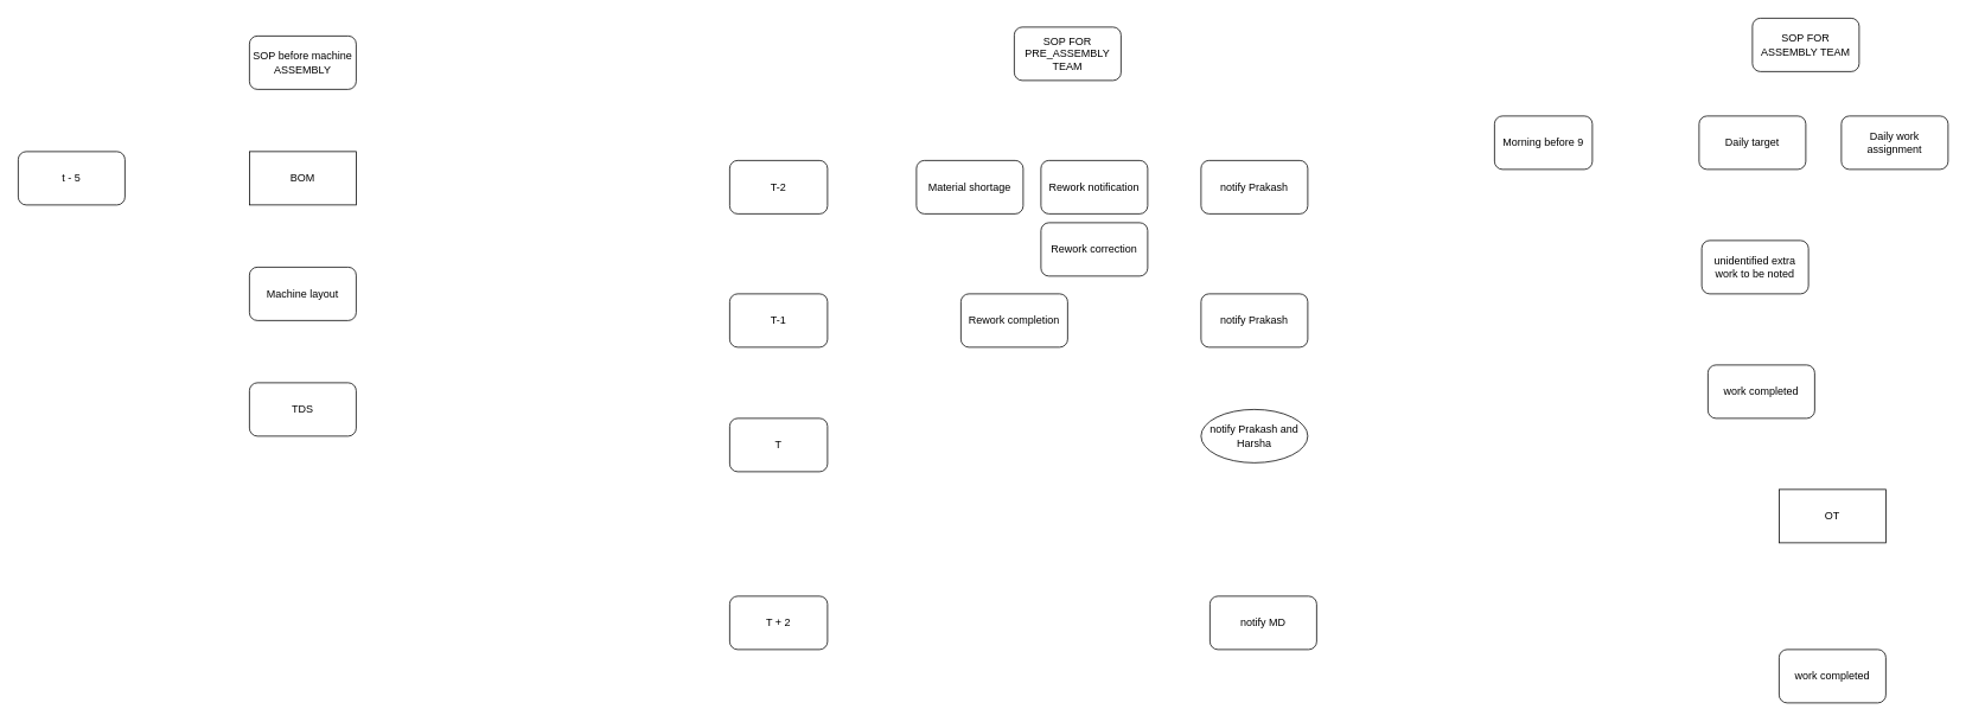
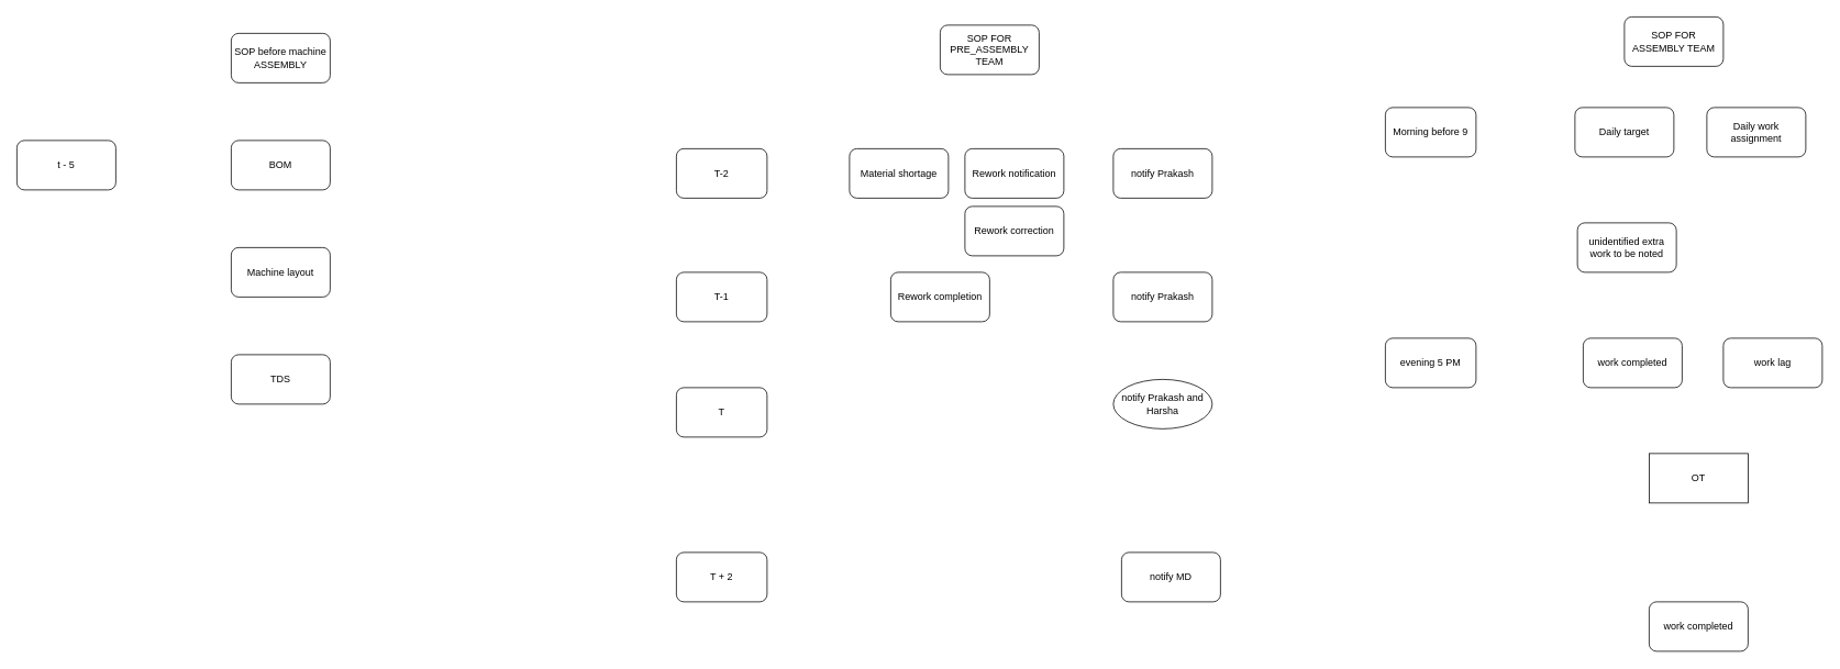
  <mxCell id="0" />
  <mxCell id="1" parent="0" />
  <mxCell id="2" value="Daily work assignment" style="rounded=1;whiteSpace=wrap;html=1;" vertex="1" parent="1"><mxGeometry x="2070" y="130" width="120" height="60" as="geometry" /></mxCell>
  <mxCell id="3" value="Daily target" style="rounded=1;whiteSpace=wrap;html=1;" vertex="1" parent="1"><mxGeometry x="1910" y="130" width="120" height="60" as="geometry" /></mxCell>
  <mxCell id="4" value="Rework notification" style="rounded=1;whiteSpace=wrap;html=1;" vertex="1" parent="1"><mxGeometry x="1170" y="180" width="120" height="60" as="geometry" /></mxCell>
  <mxCell id="5" value="Material shortage" style="rounded=1;whiteSpace=wrap;html=1;" vertex="1" parent="1"><mxGeometry x="1030" y="180" width="120" height="60" as="geometry" /></mxCell>
+ <mxCell id="6" value="work lag" style="rounded=1;whiteSpace=wrap;html=1;" vertex="1" parent="1"><mxGeometry x="2090" y="410" width="120" height="60" as="geometry" /></mxCell>
  <mxCell id="7" value="unidentified extra work to be noted" style="rounded=1;whiteSpace=wrap;html=1;" vertex="1" parent="1"><mxGeometry x="1913" y="270" width="120" height="60" as="geometry" /></mxCell>
  <mxCell id="8" value="work completed" style="rounded=1;whiteSpace=wrap;html=1;" vertex="1" parent="1"><mxGeometry x="1920" y="410" width="120" height="60" as="geometry" /></mxCell>
  <mxCell id="9" value="OT" style="whiteSpace=wrap;html=1;rounded=0;" vertex="1" parent="1"><mxGeometry x="2000" y="550" width="120" height="60" as="geometry" /></mxCell>
  <mxCell id="10" value="Morning before 9" style="rounded=1;whiteSpace=wrap;html=1;" vertex="1" parent="1"><mxGeometry x="1680" y="130" width="110" height="60" as="geometry" /></mxCell>
+ <mxCell id="11" value="evening 5 PM" style="rounded=1;whiteSpace=wrap;html=1;" vertex="1" parent="1"><mxGeometry x="1680" y="410" width="110" height="60" as="geometry" /></mxCell>
  <mxCell id="12" value="work completed" style="rounded=1;whiteSpace=wrap;html=1;" vertex="1" parent="1"><mxGeometry x="2000" y="730" width="120" height="60" as="geometry" /></mxCell>
  <mxCell id="13" value="SOP FOR ASSEMBLY TEAM" style="rounded=1;whiteSpace=wrap;html=1;" vertex="1" parent="1"><mxGeometry x="1970" y="20" width="120" height="60" as="geometry" /></mxCell>
  <mxCell id="14" value="SOP FOR PRE_ASSEMBLY TEAM" style="rounded=1;whiteSpace=wrap;html=1;" vertex="1" parent="1"><mxGeometry x="1140" y="30" width="120" height="60" as="geometry" /></mxCell>
  <mxCell id="15" value="T-2" style="rounded=1;whiteSpace=wrap;html=1;" vertex="1" parent="1"><mxGeometry x="820" y="180" width="110" height="60" as="geometry" /></mxCell>
  <mxCell id="16" value="T-1" style="rounded=1;whiteSpace=wrap;html=1;" vertex="1" parent="1"><mxGeometry x="820" y="330" width="110" height="60" as="geometry" /></mxCell>
  <mxCell id="17" value="notify Prakash" style="rounded=1;whiteSpace=wrap;html=1;" vertex="1" parent="1"><mxGeometry x="1350" y="180" width="120" height="60" as="geometry" /></mxCell>
  <mxCell id="18" value="notify Prakash" style="rounded=1;whiteSpace=wrap;html=1;" vertex="1" parent="1"><mxGeometry x="1350" y="330" width="120" height="60" as="geometry" /></mxCell>
  <mxCell id="19" value="notify Prakash and Harsha" style="ellipse;whiteSpace=wrap;html=1;" vertex="1" parent="1"><mxGeometry x="1350" y="460" width="120" height="60" as="geometry" /></mxCell>
  <mxCell id="20" value="T" style="rounded=1;whiteSpace=wrap;html=1;" vertex="1" parent="1"><mxGeometry x="820" y="470" width="110" height="60" as="geometry" /></mxCell>
  <mxCell id="21" value="T + 2" style="rounded=1;whiteSpace=wrap;html=1;" vertex="1" parent="1"><mxGeometry x="820" y="670" width="110" height="60" as="geometry" /></mxCell>
  <mxCell id="22" value="notify MD" style="rounded=1;whiteSpace=wrap;html=1;" vertex="1" parent="1"><mxGeometry x="1360" y="670" width="120" height="60" as="geometry" /></mxCell>
  <mxCell id="23" value="Rework correction" style="rounded=1;whiteSpace=wrap;html=1;" vertex="1" parent="1"><mxGeometry x="1170" y="250" width="120" height="60" as="geometry" /></mxCell>
  <mxCell id="24" value="Rework completion" style="rounded=1;whiteSpace=wrap;html=1;" vertex="1" parent="1"><mxGeometry x="1080" y="330" width="120" height="60" as="geometry" /></mxCell>
  <mxCell id="25" value="SOP before machine ASSEMBLY" style="rounded=1;whiteSpace=wrap;html=1;" vertex="1" parent="1"><mxGeometry x="280" y="40" width="120" height="60" as="geometry" /></mxCell>
- <mxCell id="26" value="BOM" style="whiteSpace=wrap;html=1;rounded=0;" vertex="1" parent="1"><mxGeometry x="280" y="170" width="120" height="60" as="geometry" /></mxCell>
+ <mxCell id="26" value="BOM" style="rounded=1;whiteSpace=wrap;html=1;" vertex="1" parent="1"><mxGeometry x="280" y="170" width="120" height="60" as="geometry" /></mxCell>
  <mxCell id="27" value="Machine layout" style="rounded=1;whiteSpace=wrap;html=1;" vertex="1" parent="1"><mxGeometry x="280" y="300" width="120" height="60" as="geometry" /></mxCell>
  <mxCell id="28" value="TDS" style="rounded=1;whiteSpace=wrap;html=1;" vertex="1" parent="1"><mxGeometry x="280" y="430" width="120" height="60" as="geometry" /></mxCell>
  <mxCell id="29" value="t - 5" style="rounded=1;whiteSpace=wrap;html=1;" vertex="1" parent="1"><mxGeometry x="20" y="170" width="120" height="60" as="geometry" /></mxCell>
